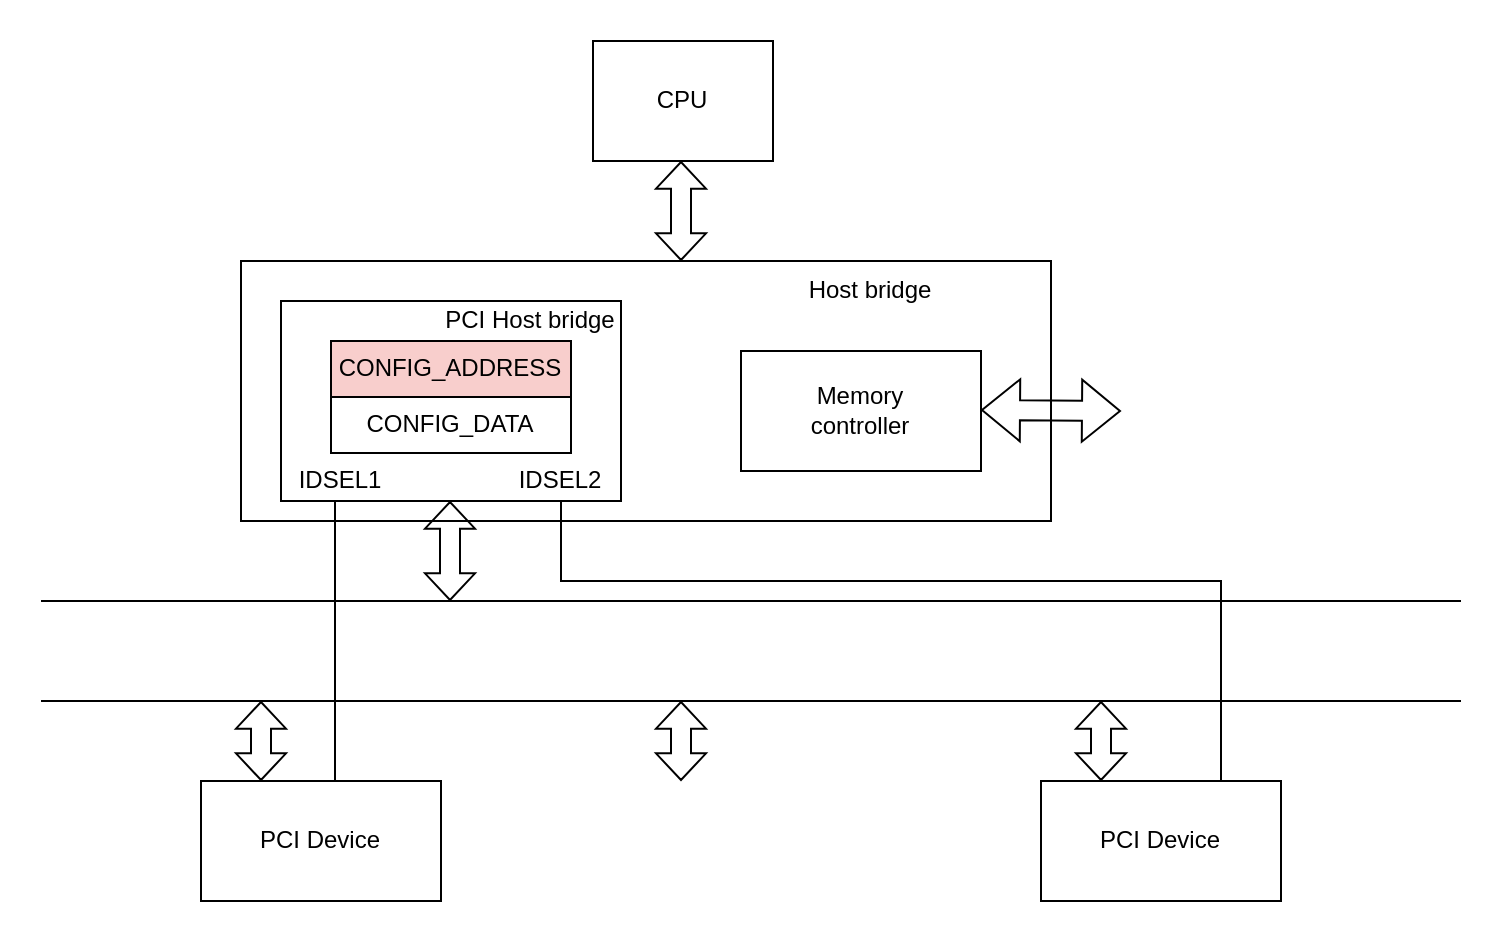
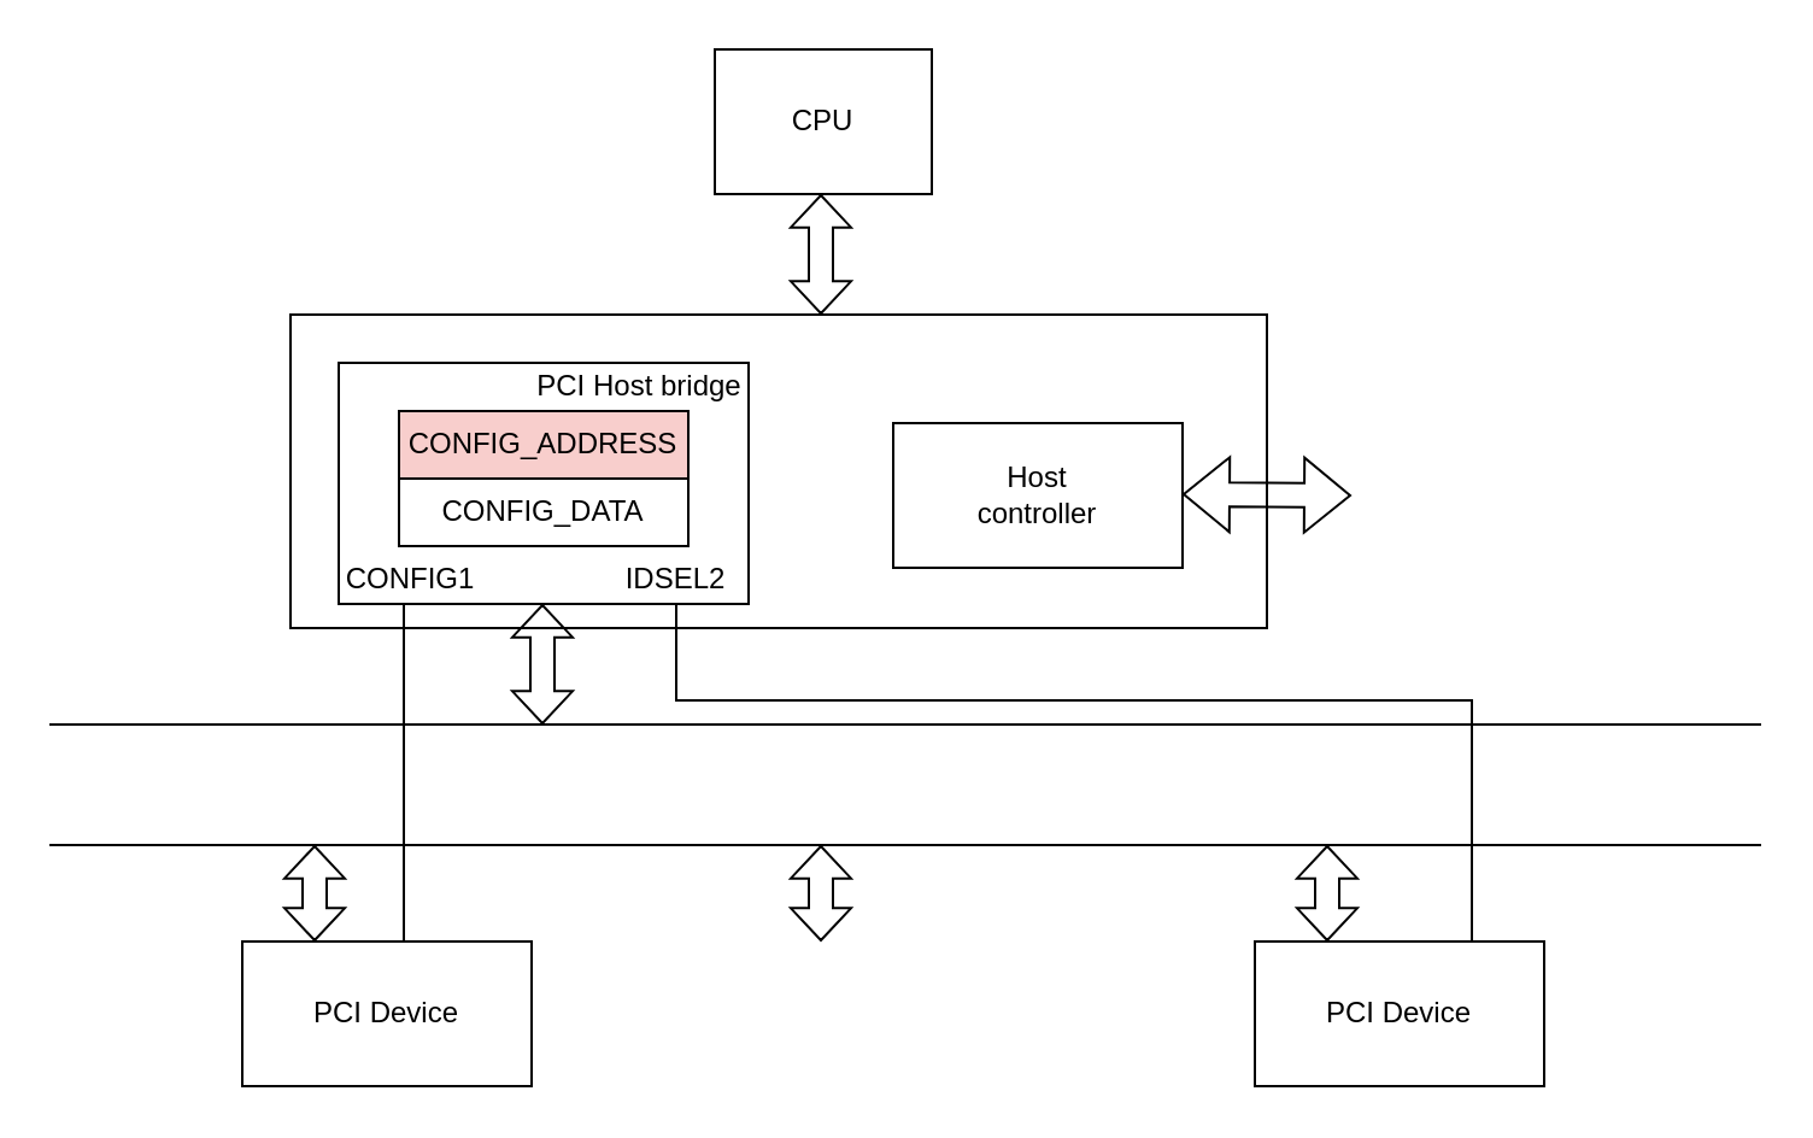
  <mxCell id="0" />
  <mxCell id="1" parent="0" />
  <mxCell id="2" value="CPU" style="rounded=0;whiteSpace=wrap;html=1;" vertex="1" parent="1"><mxGeometry x="296" y="20" width="90" height="60" as="geometry" /></mxCell>
  <mxCell id="3" value="" style="endArrow=none;html=1;rounded=0;" edge="1" parent="1"><mxGeometry width="50" height="50" relative="1" as="geometry"><mxPoint x="20" y="300" as="sourcePoint" /><mxPoint x="730" y="300" as="targetPoint" /></mxGeometry></mxCell>
  <mxCell id="4" value="" style="endArrow=none;html=1;rounded=0;" edge="1" parent="1"><mxGeometry width="50" height="50" relative="1" as="geometry"><mxPoint x="20" y="350" as="sourcePoint" /><mxPoint x="730" y="350" as="targetPoint" /></mxGeometry></mxCell>
  <mxCell id="5" value="" style="group" vertex="1" connectable="0" parent="1"><mxGeometry x="120" y="130" width="560" height="130" as="geometry" /></mxCell>
  <mxCell id="6" value="" style="rounded=0;whiteSpace=wrap;html=1;" vertex="1" parent="5"><mxGeometry width="405" height="130" as="geometry" /></mxCell>
  <mxCell id="7" value="" style="rounded=0;whiteSpace=wrap;html=1;" vertex="1" parent="5"><mxGeometry x="20" y="20" width="170" height="100" as="geometry" /></mxCell>
  <mxCell id="8" value="PCI Host bridge" style="text;html=1;strokeColor=none;fillColor=none;align=center;verticalAlign=middle;whiteSpace=wrap;rounded=0;" vertex="1" parent="5"><mxGeometry x="90" y="15" width="110" height="30" as="geometry" /></mxCell>
- <mxCell id="9" value="IDSEL1" style="text;html=1;strokeColor=none;fillColor=none;align=center;verticalAlign=middle;whiteSpace=wrap;rounded=0;" vertex="1" parent="5"><mxGeometry x="20" y="100" width="60" height="20" as="geometry" /></mxCell>
+ <mxCell id="9" value="CONFIG1" style="text;html=1;strokeColor=none;fillColor=none;align=center;verticalAlign=middle;whiteSpace=wrap;rounded=0;" vertex="1" parent="5"><mxGeometry x="20" y="100" width="60" height="20" as="geometry" /></mxCell>
  <mxCell id="10" value="IDSEL2" style="text;html=1;strokeColor=none;fillColor=none;align=center;verticalAlign=middle;whiteSpace=wrap;rounded=0;" vertex="1" parent="5"><mxGeometry x="130" y="100" width="60" height="20" as="geometry" /></mxCell>
  <mxCell id="11" value="CONFIG_ADDRESS" style="rounded=0;whiteSpace=wrap;html=1;fillColor=#f8cecc;" vertex="1" parent="5"><mxGeometry x="45" y="40" width="120" height="28" as="geometry" /></mxCell>
  <mxCell id="12" value="CONFIG_DATA" style="rounded=0;whiteSpace=wrap;html=1;" vertex="1" parent="5"><mxGeometry x="45" y="68" width="120" height="28" as="geometry" /></mxCell>
- <mxCell id="13" value="Memory&lt;br&gt;controller" style="rounded=0;whiteSpace=wrap;html=1;" vertex="1" parent="5"><mxGeometry x="250" y="45" width="120" height="60" as="geometry" /></mxCell>
- <mxCell id="14" value="Host bridge" style="text;html=1;strokeColor=none;fillColor=none;align=center;verticalAlign=middle;whiteSpace=wrap;rounded=0;" vertex="1" parent="5"><mxGeometry x="260" width="110" height="30" as="geometry" /></mxCell>
+ <mxCell id="13" value="Host&lt;br&gt;controller" style="rounded=0;whiteSpace=wrap;html=1;" vertex="1" parent="5"><mxGeometry x="250" y="45" width="120" height="60" as="geometry" /></mxCell>
  <mxCell id="15" value="" style="shape=flexArrow;endArrow=classic;startArrow=classic;html=1;rounded=0;" edge="1" parent="5"><mxGeometry width="100" height="100" relative="1" as="geometry"><mxPoint x="370" y="74.5" as="sourcePoint" /><mxPoint x="440" y="75" as="targetPoint" /></mxGeometry></mxCell>
  <mxCell id="16" value="" style="shape=flexArrow;endArrow=classic;startArrow=classic;html=1;rounded=0;entryX=0;entryY=0.25;entryDx=0;entryDy=0;startWidth=14;startSize=4.11;endWidth=14;endSize=4.11;" edge="1" parent="5"><mxGeometry width="100" height="100" relative="1" as="geometry"><mxPoint x="220" as="sourcePoint" /><mxPoint x="220" y="-50" as="targetPoint" /></mxGeometry></mxCell>
  <mxCell id="17" value="" style="shape=flexArrow;endArrow=classic;startArrow=classic;html=1;rounded=0;entryX=0;entryY=0.25;entryDx=0;entryDy=0;startWidth=14;startSize=4.11;endWidth=14;endSize=4.11;" edge="1" parent="5"><mxGeometry width="100" height="100" relative="1" as="geometry"><mxPoint x="104.5" y="170" as="sourcePoint" /><mxPoint x="104.5" y="120" as="targetPoint" /></mxGeometry></mxCell>
  <mxCell id="18" value="" style="group" vertex="1" connectable="0" parent="1"><mxGeometry x="100" y="350" width="120" height="100" as="geometry" /></mxCell>
  <mxCell id="19" value="PCI Device" style="rounded=0;whiteSpace=wrap;html=1;" vertex="1" parent="18"><mxGeometry y="40" width="120" height="60" as="geometry" /></mxCell>
  <mxCell id="20" value="" style="shape=flexArrow;endArrow=classic;startArrow=classic;html=1;rounded=0;entryX=0;entryY=0.25;entryDx=0;entryDy=0;startWidth=14;startSize=4.11;endWidth=14;endSize=4.11;" edge="1" parent="18"><mxGeometry width="100" height="100" relative="1" as="geometry"><mxPoint x="30" y="40" as="sourcePoint" /><mxPoint x="30" as="targetPoint" /></mxGeometry></mxCell>
  <mxCell id="21" value="" style="endArrow=none;html=1;rounded=0;" edge="1" parent="18"><mxGeometry width="50" height="50" relative="1" as="geometry"><mxPoint x="67" y="40" as="sourcePoint" /><mxPoint x="67" y="-100" as="targetPoint" /></mxGeometry></mxCell>
  <mxCell id="22" value="" style="group" vertex="1" connectable="0" parent="1"><mxGeometry x="310" y="350" width="120" height="100" as="geometry" /></mxCell>
  <mxCell id="23" value="" style="shape=flexArrow;endArrow=classic;startArrow=classic;html=1;rounded=0;entryX=0;entryY=0.25;entryDx=0;entryDy=0;startWidth=14;startSize=4.11;endWidth=14;endSize=4.11;" edge="1" parent="22"><mxGeometry width="100" height="100" relative="1" as="geometry"><mxPoint x="30" y="40" as="sourcePoint" /><mxPoint x="30" as="targetPoint" /></mxGeometry></mxCell>
  <mxCell id="24" value="" style="group" vertex="1" connectable="0" parent="1"><mxGeometry x="520" y="350" width="120" height="100" as="geometry" /></mxCell>
  <mxCell id="25" value="PCI Device" style="rounded=0;whiteSpace=wrap;html=1;" vertex="1" parent="24"><mxGeometry y="40" width="120" height="60" as="geometry" /></mxCell>
  <mxCell id="26" value="" style="shape=flexArrow;endArrow=classic;startArrow=classic;html=1;rounded=0;entryX=0;entryY=0.25;entryDx=0;entryDy=0;startWidth=14;startSize=4.11;endWidth=14;endSize=4.11;" edge="1" parent="24"><mxGeometry width="100" height="100" relative="1" as="geometry"><mxPoint x="30" y="40" as="sourcePoint" /><mxPoint x="30" as="targetPoint" /></mxGeometry></mxCell>
  <mxCell id="27" value="" style="endArrow=none;html=1;rounded=0;edgeStyle=orthogonalEdgeStyle;entryX=0.5;entryY=1;entryDx=0;entryDy=0;" edge="1" parent="1" target="10"><mxGeometry width="50" height="50" relative="1" as="geometry"><mxPoint x="610" y="390" as="sourcePoint" /><mxPoint x="280" y="255" as="targetPoint" /><Array as="points"><mxPoint x="610" y="290" /><mxPoint x="280" y="290" /></Array></mxGeometry></mxCell>
